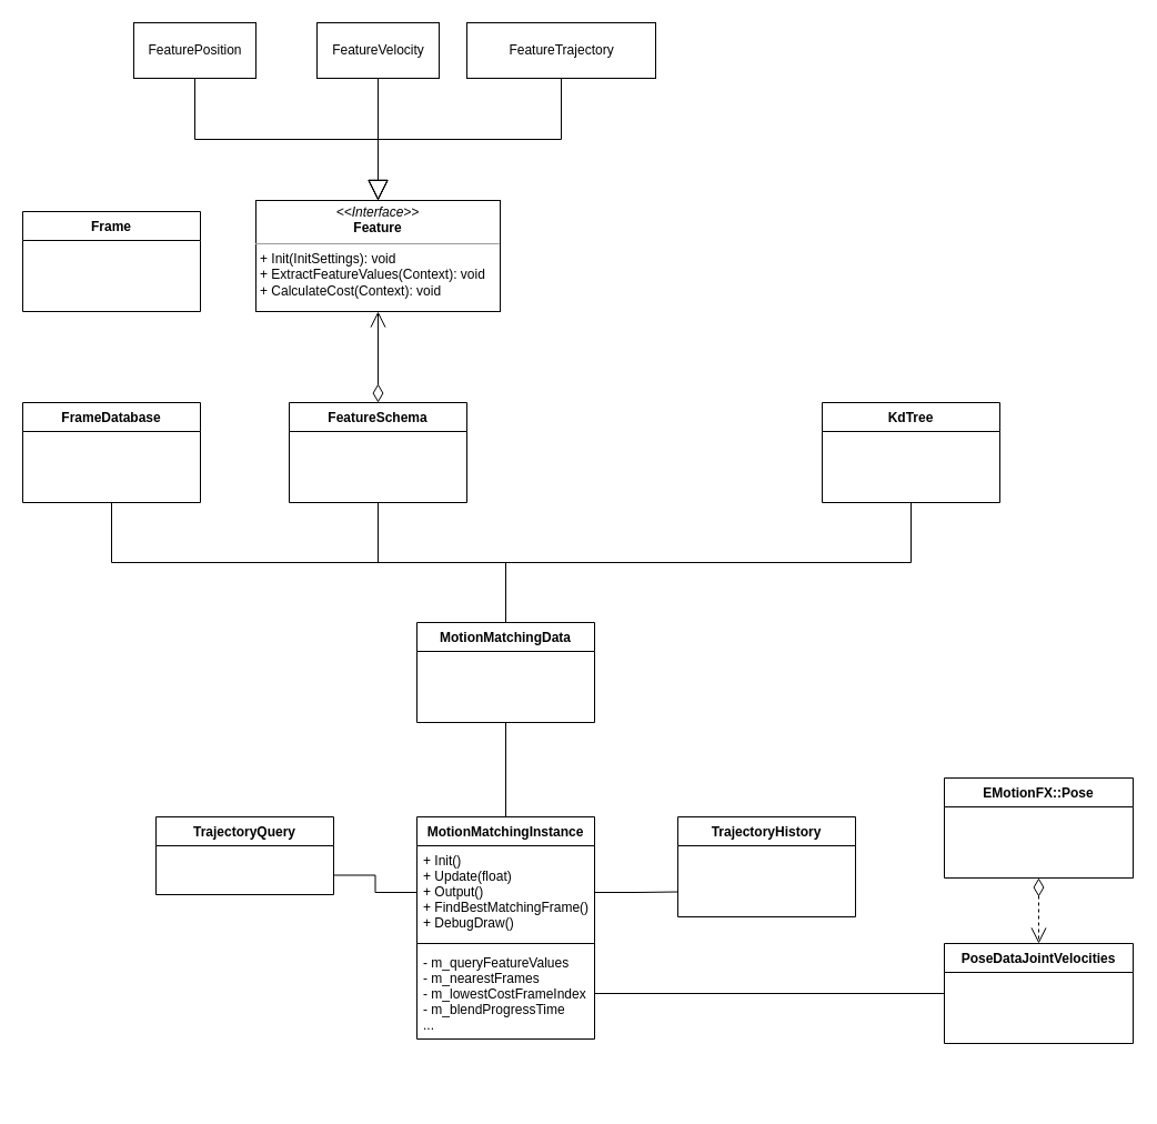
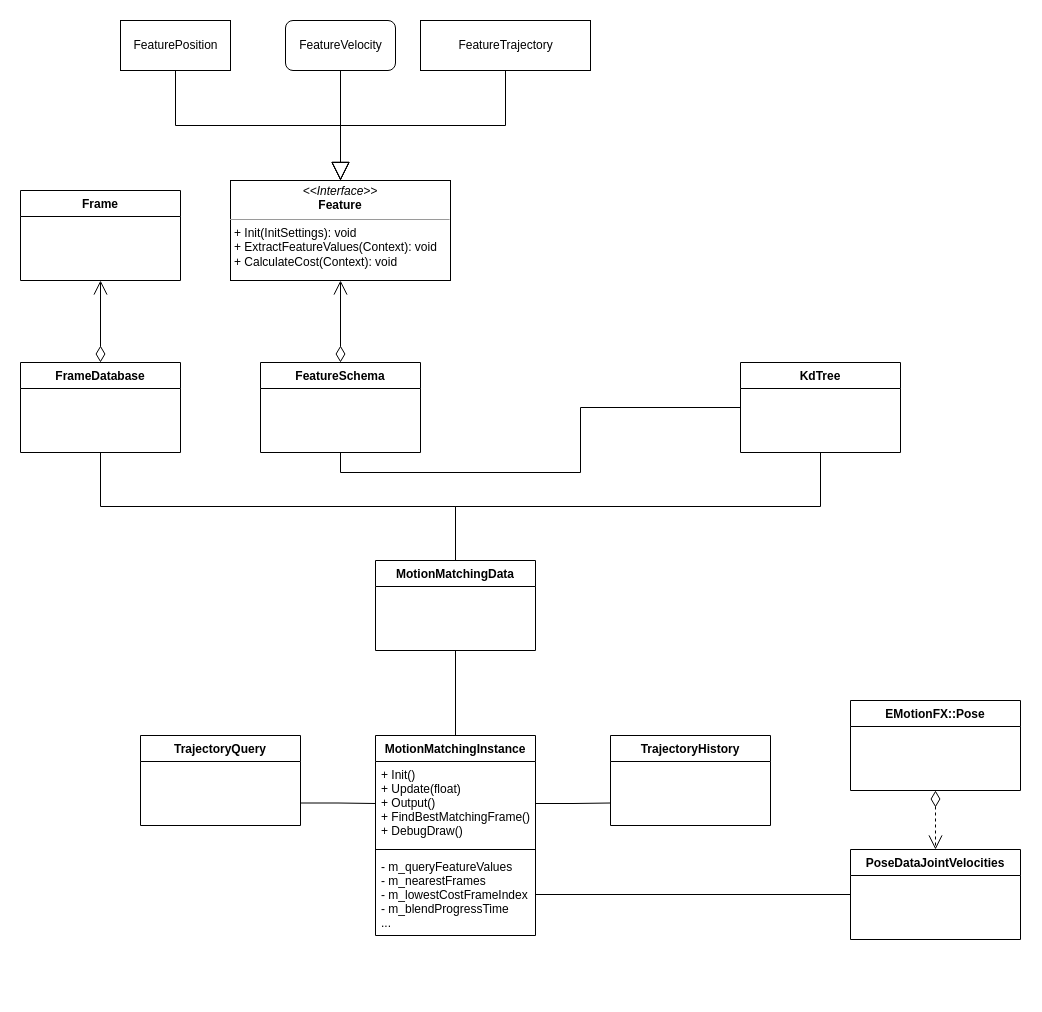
  <mxCell id="0" />
  <mxCell id="1" parent="0" />
  <mxCell id="2" value="&lt;p style=&quot;margin: 0px ; margin-top: 4px ; text-align: center&quot;&gt;&lt;i&gt;&amp;lt;&amp;lt;Interface&amp;gt;&amp;gt;&lt;/i&gt;&lt;br&gt;&lt;b&gt;Feature&lt;/b&gt;&lt;/p&gt;&lt;hr size=&quot;1&quot;&gt;&lt;p style=&quot;margin: 0px ; margin-left: 4px&quot;&gt;+ Init(InitSettings): void&lt;br&gt;+ ExtractFeatureValues(Context): void&lt;/p&gt;&lt;p style=&quot;margin: 0px ; margin-left: 4px&quot;&gt;+ CalculateCost(Context): void&lt;/p&gt;" style="verticalAlign=top;align=left;overflow=fill;fontSize=12;fontFamily=Helvetica;html=1;" parent="1" vertex="1"><mxGeometry x="230" y="180" width="220" height="100" as="geometry" /></mxCell>
  <mxCell id="3" value="FeaturePosition" style="html=1;" parent="1" vertex="1"><mxGeometry x="120" y="20" width="110" height="50" as="geometry" /></mxCell>
- <mxCell id="4" value="FeatureVelocity" style="html=1;" parent="1" vertex="1"><mxGeometry x="285" y="20" width="110" height="50" as="geometry" /></mxCell>
+ <mxCell id="4" value="FeatureVelocity" style="html=1;rounded=1;" parent="1" vertex="1"><mxGeometry x="285" y="20" width="110" height="50" as="geometry" /></mxCell>
  <mxCell id="5" value="FeatureTrajectory" style="html=1;" parent="1" vertex="1"><mxGeometry x="420" y="20" width="170" height="50" as="geometry" /></mxCell>
  <mxCell id="6" value="Frame" style="swimlane;fontStyle=1;align=center;verticalAlign=top;childLayout=stackLayout;horizontal=1;startSize=26;horizontalStack=0;resizeParent=1;resizeParentMax=0;resizeLast=0;collapsible=1;marginBottom=0;" parent="1" vertex="1"><mxGeometry x="20" y="190" width="160" height="90" as="geometry" /></mxCell>
  <mxCell id="7" style="edgeStyle=orthogonalEdgeStyle;rounded=0;orthogonalLoop=1;jettySize=auto;html=1;exitX=0.5;exitY=1;exitDx=0;exitDy=0;entryX=0.5;entryY=0;entryDx=0;entryDy=0;startArrow=none;startFill=0;endArrow=none;endFill=0;" parent="1" source="8" target="17" edge="1"><mxGeometry relative="1" as="geometry" /></mxCell>
  <mxCell id="8" value="FrameDatabase" style="swimlane;fontStyle=1;align=center;verticalAlign=top;childLayout=stackLayout;horizontal=1;startSize=26;horizontalStack=0;resizeParent=1;resizeParentMax=0;resizeLast=0;collapsible=1;marginBottom=0;" parent="1" vertex="1"><mxGeometry x="20" y="362" width="160" height="90" as="geometry" /></mxCell>
  <mxCell id="9" value="TrajectoryHistory" style="swimlane;fontStyle=1;align=center;verticalAlign=top;childLayout=stackLayout;horizontal=1;startSize=26;horizontalStack=0;resizeParent=1;resizeParentMax=0;resizeLast=0;collapsible=1;marginBottom=0;" parent="1" vertex="1"><mxGeometry x="610" y="735" width="160" height="90" as="geometry" /></mxCell>
  <mxCell id="10" style="edgeStyle=orthogonalEdgeStyle;rounded=0;orthogonalLoop=1;jettySize=auto;html=1;exitX=1;exitY=0.75;exitDx=0;exitDy=0;entryX=0;entryY=0.5;entryDx=0;entryDy=0;startArrow=none;startFill=0;endArrow=none;endFill=0;" parent="1" source="11" target="31" edge="1"><mxGeometry relative="1" as="geometry" /></mxCell>
- <mxCell id="11" value="TrajectoryQuery" style="swimlane;fontStyle=1;align=center;verticalAlign=top;childLayout=stackLayout;horizontal=1;startSize=26;horizontalStack=0;resizeParent=1;resizeParentMax=0;resizeLast=0;collapsible=1;marginBottom=0;" parent="1" vertex="1"><mxGeometry x="140" y="735" width="160" height="70" as="geometry" /></mxCell>
+ <mxCell id="11" value="TrajectoryQuery" style="swimlane;fontStyle=1;align=center;verticalAlign=top;childLayout=stackLayout;horizontal=1;startSize=26;horizontalStack=0;resizeParent=1;resizeParentMax=0;resizeLast=0;collapsible=1;marginBottom=0;" parent="1" vertex="1"><mxGeometry x="140" y="735" width="160" height="90" as="geometry" /></mxCell>
  <mxCell id="12" style="edgeStyle=orthogonalEdgeStyle;rounded=0;orthogonalLoop=1;jettySize=auto;html=1;exitX=0.5;exitY=1;exitDx=0;exitDy=0;startArrow=none;startFill=0;endArrow=none;endFill=0;" parent="1" source="13" target="17" edge="1"><mxGeometry relative="1" as="geometry" /></mxCell>
  <mxCell id="13" value="KdTree" style="swimlane;fontStyle=1;align=center;verticalAlign=top;childLayout=stackLayout;horizontal=1;startSize=26;horizontalStack=0;resizeParent=1;resizeParentMax=0;resizeLast=0;collapsible=1;marginBottom=0;" parent="1" vertex="1"><mxGeometry x="740" y="362" width="160" height="90" as="geometry" /></mxCell>
- <mxCell id="14" style="edgeStyle=orthogonalEdgeStyle;rounded=0;orthogonalLoop=1;jettySize=auto;html=1;exitX=0.5;exitY=1;exitDx=0;exitDy=0;startArrow=none;startFill=0;endArrow=none;endFill=0;" parent="1" source="15" target="17" edge="1"><mxGeometry relative="1" as="geometry" /></mxCell>
+ <mxCell id="14" style="edgeStyle=orthogonalEdgeStyle;rounded=0;orthogonalLoop=1;jettySize=auto;html=1;exitX=0.5;exitY=1;exitDx=0;exitDy=0;startArrow=none;startFill=0;endArrow=none;endFill=0;" parent="1" source="15" target="13" edge="1"><mxGeometry relative="1" as="geometry" /></mxCell>
  <mxCell id="15" value="FeatureSchema" style="swimlane;fontStyle=1;align=center;verticalAlign=top;childLayout=stackLayout;horizontal=1;startSize=26;horizontalStack=0;resizeParent=1;resizeParentMax=0;resizeLast=0;collapsible=1;marginBottom=0;" parent="1" vertex="1"><mxGeometry x="260" y="362" width="160" height="90" as="geometry" /></mxCell>
  <mxCell id="16" style="edgeStyle=orthogonalEdgeStyle;rounded=0;orthogonalLoop=1;jettySize=auto;html=1;exitX=0.5;exitY=1;exitDx=0;exitDy=0;startArrow=none;startFill=0;endArrow=none;endFill=0;entryX=0.5;entryY=0;entryDx=0;entryDy=0;" parent="1" source="17" target="30" edge="1"><mxGeometry relative="1" as="geometry"><mxPoint x="550" y="750" as="targetPoint" /></mxGeometry></mxCell>
  <mxCell id="17" value="MotionMatchingData" style="swimlane;fontStyle=1;align=center;verticalAlign=top;childLayout=stackLayout;horizontal=1;startSize=26;horizontalStack=0;resizeParent=1;resizeParentMax=0;resizeLast=0;collapsible=1;marginBottom=0;" parent="1" vertex="1"><mxGeometry x="375" y="560" width="160" height="90" as="geometry" /></mxCell>
  <mxCell id="18" value="" style="endArrow=open;html=1;endSize=12;startArrow=diamondThin;startSize=14;startFill=0;edgeStyle=orthogonalEdgeStyle;exitX=0.5;exitY=0;exitDx=0;exitDy=0;entryX=0.5;entryY=1;entryDx=0;entryDy=0;" parent="1" source="15" target="2" edge="1"><mxGeometry relative="1" as="geometry"><mxPoint x="1060" y="970" as="sourcePoint" /><mxPoint x="570" y="380" as="targetPoint" /></mxGeometry></mxCell>
  <mxCell id="19" value="" style="resizable=0;html=1;align=left;verticalAlign=top;labelBackgroundColor=#ffffff;fontSize=10;" parent="18" connectable="0" vertex="1"><mxGeometry x="-1" relative="1" as="geometry" /></mxCell>
  <mxCell id="20" value="" style="resizable=0;html=1;align=right;verticalAlign=top;labelBackgroundColor=#ffffff;fontSize=10;" parent="18" connectable="0" vertex="1"><mxGeometry x="1" relative="1" as="geometry" /></mxCell>
  <mxCell id="21" value="&lt;br&gt;" style="text;html=1;align=center;verticalAlign=middle;resizable=0;points=[];autosize=1;" parent="1" vertex="1"><mxGeometry x="184" y="970" width="20" height="20" as="geometry" /></mxCell>
  <mxCell id="22" value="" style="endArrow=block;endSize=16;endFill=0;html=1;exitX=0.5;exitY=1;exitDx=0;exitDy=0;entryX=0.5;entryY=0;entryDx=0;entryDy=0;edgeStyle=orthogonalEdgeStyle;rounded=0;" parent="1" source="5" target="2" edge="1"><mxGeometry width="160" relative="1" as="geometry"><mxPoint x="430" y="130" as="sourcePoint" /><mxPoint x="590" y="130" as="targetPoint" /></mxGeometry></mxCell>
  <mxCell id="23" value="" style="endArrow=block;endSize=16;endFill=0;html=1;exitX=0.5;exitY=1;exitDx=0;exitDy=0;entryX=0.5;entryY=0;entryDx=0;entryDy=0;edgeStyle=orthogonalEdgeStyle;rounded=0;" parent="1" source="4" target="2" edge="1"><mxGeometry width="160" relative="1" as="geometry"><mxPoint x="485" y="80" as="sourcePoint" /><mxPoint x="350" y="190" as="targetPoint" /></mxGeometry></mxCell>
  <mxCell id="24" value="" style="endArrow=block;endSize=16;endFill=0;html=1;exitX=0.5;exitY=1;exitDx=0;exitDy=0;entryX=0.5;entryY=0;entryDx=0;entryDy=0;edgeStyle=orthogonalEdgeStyle;rounded=0;" parent="1" source="3" target="2" edge="1"><mxGeometry width="160" relative="1" as="geometry"><mxPoint x="350" y="80" as="sourcePoint" /><mxPoint x="350" y="190" as="targetPoint" /></mxGeometry></mxCell>
+ <mxCell id="25" value="" style="endArrow=open;html=1;endSize=12;startArrow=diamondThin;startSize=14;startFill=0;edgeStyle=orthogonalEdgeStyle;entryX=0.5;entryY=1;entryDx=0;entryDy=0;exitX=0.5;exitY=0;exitDx=0;exitDy=0;" parent="1" source="8" target="6" edge="1"><mxGeometry relative="1" as="geometry"><mxPoint x="-20" y="360" as="sourcePoint" /><mxPoint x="350" y="290" as="targetPoint" /></mxGeometry></mxCell>
+ <mxCell id="26" value="" style="resizable=0;html=1;align=left;verticalAlign=top;labelBackgroundColor=#ffffff;fontSize=10;" parent="25" connectable="0" vertex="1"><mxGeometry x="-1" relative="1" as="geometry" /></mxCell>
+ <mxCell id="27" value="" style="resizable=0;html=1;align=right;verticalAlign=top;labelBackgroundColor=#ffffff;fontSize=10;" parent="25" connectable="0" vertex="1"><mxGeometry x="1" relative="1" as="geometry" /></mxCell>
  <mxCell id="28" value="PoseDataJointVelocities" style="swimlane;fontStyle=1;align=center;verticalAlign=top;childLayout=stackLayout;horizontal=1;startSize=26;horizontalStack=0;resizeParent=1;resizeParentMax=0;resizeLast=0;collapsible=1;marginBottom=0;" parent="1" vertex="1"><mxGeometry x="850" y="849" width="170" height="90" as="geometry" /></mxCell>
  <mxCell id="29" value="EMotionFX::Pose" style="swimlane;fontStyle=1;align=center;verticalAlign=top;childLayout=stackLayout;horizontal=1;startSize=26;horizontalStack=0;resizeParent=1;resizeParentMax=0;resizeLast=0;collapsible=1;marginBottom=0;" parent="1" vertex="1"><mxGeometry x="850" y="700" width="170" height="90" as="geometry" /></mxCell>
  <mxCell id="30" value="MotionMatchingInstance" style="swimlane;fontStyle=1;align=center;verticalAlign=top;childLayout=stackLayout;horizontal=1;startSize=26;horizontalStack=0;resizeParent=1;resizeParentMax=0;resizeLast=0;collapsible=1;marginBottom=0;" parent="1" vertex="1"><mxGeometry x="375" y="735" width="160" height="200" as="geometry" /></mxCell>
  <mxCell id="31" value="+ Init()&#10;+ Update(float)&#10;+ Output()&#10;+ FindBestMatchingFrame()&#10;+ DebugDraw()" style="text;strokeColor=none;fillColor=none;align=left;verticalAlign=top;spacingLeft=4;spacingRight=4;overflow=hidden;rotatable=0;points=[[0,0.5],[1,0.5]];portConstraint=eastwest;" parent="30" vertex="1"><mxGeometry y="26" width="160" height="84" as="geometry" /></mxCell>
  <mxCell id="32" value="" style="line;strokeWidth=1;fillColor=none;align=left;verticalAlign=middle;spacingTop=-1;spacingLeft=3;spacingRight=3;rotatable=0;labelPosition=right;points=[];portConstraint=eastwest;" parent="30" vertex="1"><mxGeometry y="110" width="160" height="8" as="geometry" /></mxCell>
  <mxCell id="33" value="- m_queryFeatureValues&#10;- m_nearestFrames&#10;- m_lowestCostFrameIndex&#10;- m_blendProgressTime&#10;..." style="text;strokeColor=none;fillColor=none;align=left;verticalAlign=top;spacingLeft=4;spacingRight=4;overflow=hidden;rotatable=0;points=[[0,0.5],[1,0.5]];portConstraint=eastwest;" parent="30" vertex="1"><mxGeometry y="118" width="160" height="82" as="geometry" /></mxCell>
  <mxCell id="34" style="edgeStyle=orthogonalEdgeStyle;rounded=0;orthogonalLoop=1;jettySize=auto;html=1;exitX=1;exitY=0.5;exitDx=0;exitDy=0;entryX=0;entryY=0.75;entryDx=0;entryDy=0;startArrow=none;startFill=0;endArrow=none;endFill=0;" parent="1" source="31" target="9" edge="1"><mxGeometry relative="1" as="geometry" /></mxCell>
  <mxCell id="35" value="" style="endArrow=open;html=1;endSize=12;startArrow=diamondThin;startSize=14;startFill=0;edgeStyle=orthogonalEdgeStyle;exitX=0.5;exitY=1;exitDx=0;exitDy=0;entryX=0.5;entryY=0;entryDx=0;entryDy=0;dashed=1;" parent="1" source="29" target="28" edge="1"><mxGeometry relative="1" as="geometry"><mxPoint x="350" y="372" as="sourcePoint" /><mxPoint x="350" y="290" as="targetPoint" /></mxGeometry></mxCell>
  <mxCell id="36" value="" style="resizable=0;html=1;align=left;verticalAlign=top;labelBackgroundColor=#ffffff;fontSize=10;" parent="35" connectable="0" vertex="1"><mxGeometry x="-1" relative="1" as="geometry" /></mxCell>
  <mxCell id="37" value="" style="resizable=0;html=1;align=right;verticalAlign=top;labelBackgroundColor=#ffffff;fontSize=10;" parent="35" connectable="0" vertex="1"><mxGeometry x="1" relative="1" as="geometry" /></mxCell>
  <mxCell id="38" style="edgeStyle=orthogonalEdgeStyle;rounded=0;orthogonalLoop=1;jettySize=auto;html=1;entryX=0;entryY=0.5;entryDx=0;entryDy=0;startArrow=none;startFill=0;endArrow=none;endFill=0;" parent="1" source="33" target="28" edge="1"><mxGeometry relative="1" as="geometry" /></mxCell>
